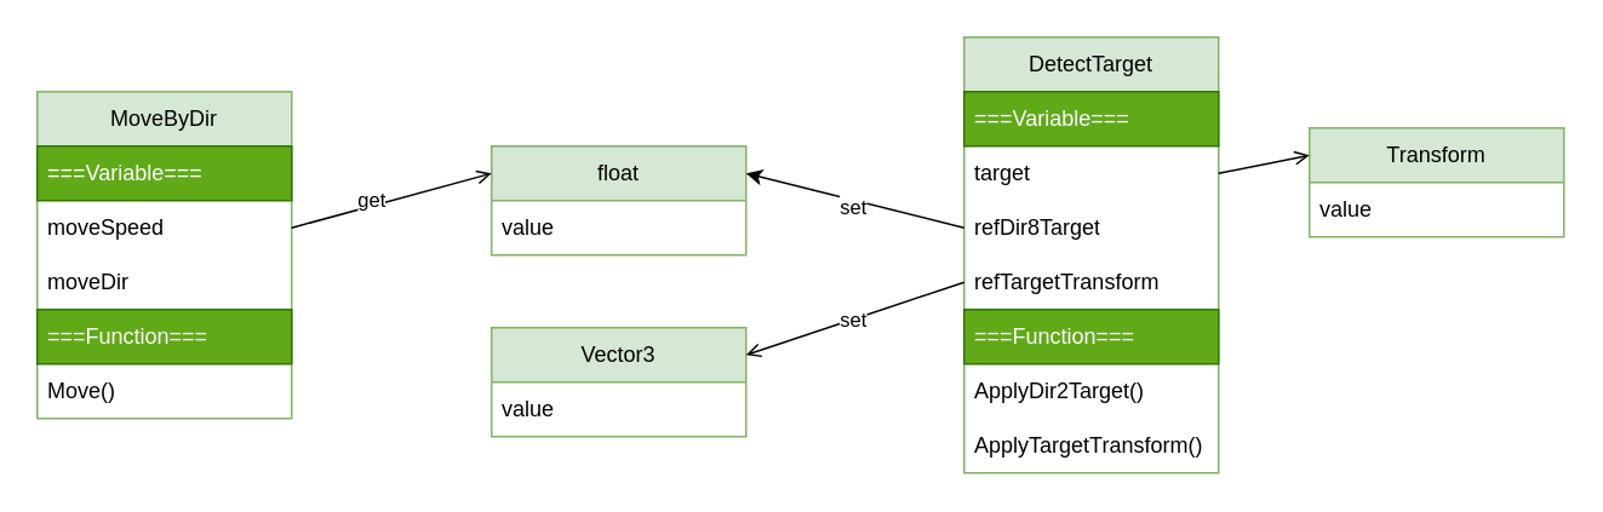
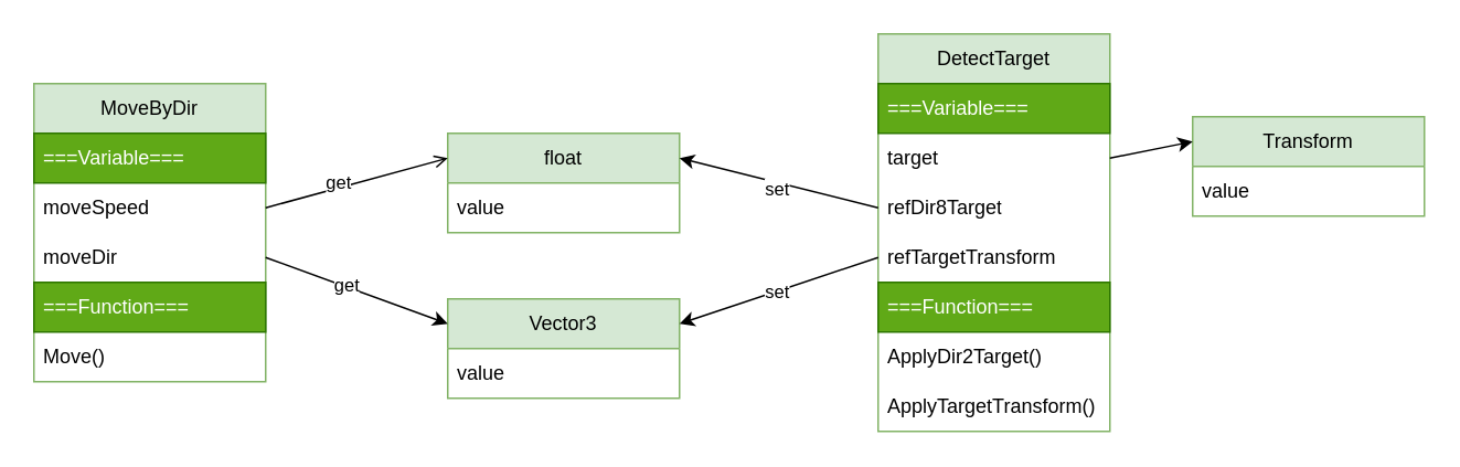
  <mxCell id="0" />
  <mxCell id="1" parent="0" />
  <mxCell id="2" value="MoveByDir" style="swimlane;fontStyle=0;childLayout=stackLayout;horizontal=1;startSize=30;horizontalStack=0;resizeParent=1;resizeParentMax=0;resizeLast=0;collapsible=1;marginBottom=0;whiteSpace=wrap;html=1;fillColor=#d5e8d4;strokeColor=#82b366;" parent="1" vertex="1"><mxGeometry x="20" y="50" width="140" height="180" as="geometry" /></mxCell>
  <mxCell id="3" value="===Variable===" style="text;strokeColor=#2D7600;fillColor=#60a917;align=left;verticalAlign=middle;spacingLeft=4;spacingRight=4;overflow=hidden;points=[[0,0.5],[1,0.5]];portConstraint=eastwest;rotatable=0;whiteSpace=wrap;html=1;fontColor=#ffffff;" parent="2" vertex="1"><mxGeometry y="30" width="140" height="30" as="geometry" /></mxCell>
  <mxCell id="4" value="moveSpeed" style="text;strokeColor=none;fillColor=none;align=left;verticalAlign=middle;spacingLeft=4;spacingRight=4;overflow=hidden;points=[[0,0.5],[1,0.5]];portConstraint=eastwest;rotatable=0;whiteSpace=wrap;html=1;" parent="2" vertex="1"><mxGeometry y="60" width="140" height="30" as="geometry" /></mxCell>
  <mxCell id="5" value="moveDir" style="text;strokeColor=none;fillColor=none;align=left;verticalAlign=middle;spacingLeft=4;spacingRight=4;overflow=hidden;points=[[0,0.5],[1,0.5]];portConstraint=eastwest;rotatable=0;whiteSpace=wrap;html=1;" parent="2" vertex="1"><mxGeometry y="90" width="140" height="30" as="geometry" /></mxCell>
  <mxCell id="6" value="===Function===" style="text;strokeColor=#2D7600;fillColor=#60a917;align=left;verticalAlign=middle;spacingLeft=4;spacingRight=4;overflow=hidden;points=[[0,0.5],[1,0.5]];portConstraint=eastwest;rotatable=0;whiteSpace=wrap;html=1;fontColor=#ffffff;" parent="2" vertex="1"><mxGeometry y="120" width="140" height="30" as="geometry" /></mxCell>
  <mxCell id="7" value="Move()" style="text;strokeColor=none;fillColor=none;align=left;verticalAlign=middle;spacingLeft=4;spacingRight=4;overflow=hidden;points=[[0,0.5],[1,0.5]];portConstraint=eastwest;rotatable=0;whiteSpace=wrap;html=1;" parent="2" vertex="1"><mxGeometry y="150" width="140" height="30" as="geometry" /></mxCell>
  <mxCell id="8" value="DetectTarget" style="swimlane;fontStyle=0;childLayout=stackLayout;horizontal=1;startSize=30;horizontalStack=0;resizeParent=1;resizeParentMax=0;resizeLast=0;collapsible=1;marginBottom=0;whiteSpace=wrap;html=1;fillColor=#d5e8d4;strokeColor=#82b366;" parent="1" vertex="1"><mxGeometry x="530" y="20" width="140" height="240" as="geometry" /></mxCell>
  <mxCell id="9" value="===Variable===" style="text;strokeColor=#2D7600;fillColor=#60a917;align=left;verticalAlign=middle;spacingLeft=4;spacingRight=4;overflow=hidden;points=[[0,0.5],[1,0.5]];portConstraint=eastwest;rotatable=0;whiteSpace=wrap;html=1;fontColor=#ffffff;" parent="8" vertex="1"><mxGeometry y="30" width="140" height="30" as="geometry" /></mxCell>
  <mxCell id="10" value="target" style="text;strokeColor=none;fillColor=none;align=left;verticalAlign=middle;spacingLeft=4;spacingRight=4;overflow=hidden;points=[[0,0.5],[1,0.5]];portConstraint=eastwest;rotatable=0;whiteSpace=wrap;html=1;" parent="8" vertex="1"><mxGeometry y="60" width="140" height="30" as="geometry" /></mxCell>
  <mxCell id="11" value="refDir8Target" style="text;strokeColor=none;fillColor=none;align=left;verticalAlign=middle;spacingLeft=4;spacingRight=4;overflow=hidden;points=[[0,0.5],[1,0.5]];portConstraint=eastwest;rotatable=0;whiteSpace=wrap;html=1;" parent="8" vertex="1"><mxGeometry y="90" width="140" height="30" as="geometry" /></mxCell>
  <mxCell id="12" value="refTargetTransform" style="text;strokeColor=none;fillColor=none;align=left;verticalAlign=middle;spacingLeft=4;spacingRight=4;overflow=hidden;points=[[0,0.5],[1,0.5]];portConstraint=eastwest;rotatable=0;whiteSpace=wrap;html=1;" parent="8" vertex="1"><mxGeometry y="120" width="140" height="30" as="geometry" /></mxCell>
  <mxCell id="13" value="===Function===" style="text;strokeColor=#2D7600;fillColor=#60a917;align=left;verticalAlign=middle;spacingLeft=4;spacingRight=4;overflow=hidden;points=[[0,0.5],[1,0.5]];portConstraint=eastwest;rotatable=0;whiteSpace=wrap;html=1;fontColor=#ffffff;" parent="8" vertex="1"><mxGeometry y="150" width="140" height="30" as="geometry" /></mxCell>
  <mxCell id="14" value="ApplyDir2Target()" style="text;strokeColor=none;fillColor=none;align=left;verticalAlign=middle;spacingLeft=4;spacingRight=4;overflow=hidden;points=[[0,0.5],[1,0.5]];portConstraint=eastwest;rotatable=0;whiteSpace=wrap;html=1;" parent="8" vertex="1"><mxGeometry y="180" width="140" height="30" as="geometry" /></mxCell>
  <mxCell id="15" value="ApplyTargetTransform()" style="text;strokeColor=none;fillColor=none;align=left;verticalAlign=middle;spacingLeft=4;spacingRight=4;overflow=hidden;points=[[0,0.5],[1,0.5]];portConstraint=eastwest;rotatable=0;whiteSpace=wrap;html=1;" parent="8" vertex="1"><mxGeometry y="210" width="140" height="30" as="geometry" /></mxCell>
  <mxCell id="16" value="Vector3" style="swimlane;fontStyle=0;childLayout=stackLayout;horizontal=1;startSize=30;horizontalStack=0;resizeParent=1;resizeParentMax=0;resizeLast=0;collapsible=1;marginBottom=0;whiteSpace=wrap;html=1;fillColor=#d5e8d4;strokeColor=#82b366;" parent="1" vertex="1"><mxGeometry x="270" y="180" width="140" height="60" as="geometry" /></mxCell>
  <mxCell id="17" value="value" style="text;strokeColor=none;fillColor=none;align=left;verticalAlign=middle;spacingLeft=4;spacingRight=4;overflow=hidden;points=[[0,0.5],[1,0.5]];portConstraint=eastwest;rotatable=0;whiteSpace=wrap;html=1;" parent="16" vertex="1"><mxGeometry y="30" width="140" height="30" as="geometry" /></mxCell>
  <mxCell id="18" value="float" style="swimlane;fontStyle=0;childLayout=stackLayout;horizontal=1;startSize=30;horizontalStack=0;resizeParent=1;resizeParentMax=0;resizeLast=0;collapsible=1;marginBottom=0;whiteSpace=wrap;html=1;fillColor=#d5e8d4;strokeColor=#82b366;" parent="1" vertex="1"><mxGeometry x="270" y="80" width="140" height="60" as="geometry" /></mxCell>
  <mxCell id="19" value="value" style="text;strokeColor=none;fillColor=none;align=left;verticalAlign=middle;spacingLeft=4;spacingRight=4;overflow=hidden;points=[[0,0.5],[1,0.5]];portConstraint=eastwest;rotatable=0;whiteSpace=wrap;html=1;" parent="18" vertex="1"><mxGeometry y="30" width="140" height="30" as="geometry" /></mxCell>
  <mxCell id="20" value="Transform" style="swimlane;fontStyle=0;childLayout=stackLayout;horizontal=1;startSize=30;horizontalStack=0;resizeParent=1;resizeParentMax=0;resizeLast=0;collapsible=1;marginBottom=0;whiteSpace=wrap;html=1;fillColor=#d5e8d4;strokeColor=#82b366;" parent="1" vertex="1"><mxGeometry x="720" y="70" width="140" height="60" as="geometry" /></mxCell>
  <mxCell id="21" value="value" style="text;strokeColor=none;fillColor=none;align=left;verticalAlign=middle;spacingLeft=4;spacingRight=4;overflow=hidden;points=[[0,0.5],[1,0.5]];portConstraint=eastwest;rotatable=0;whiteSpace=wrap;html=1;" parent="20" vertex="1"><mxGeometry y="30" width="140" height="30" as="geometry" /></mxCell>
- <mxCell id="22" value="" style="endArrow=open;html=1;rounded=0;exitX=1;exitY=0.5;exitDx=0;exitDy=0;entryX=0;entryY=0.25;entryDx=0;entryDy=0;" parent="1" source="10" target="20" edge="1"><mxGeometry width="50" height="50" relative="1" as="geometry"><mxPoint x="710" y="70" as="sourcePoint" /><mxPoint x="760" y="20" as="targetPoint" /></mxGeometry></mxCell>
+ <mxCell id="22" value="" style="endArrow=classic;html=1;rounded=0;exitX=1;exitY=0.5;exitDx=0;exitDy=0;entryX=0;entryY=0.25;entryDx=0;entryDy=0;" parent="1" source="10" target="20" edge="1"><mxGeometry width="50" height="50" relative="1" as="geometry"><mxPoint x="710" y="70" as="sourcePoint" /><mxPoint x="760" y="20" as="targetPoint" /></mxGeometry></mxCell>
+ <mxCell id="23" value="" style="endArrow=classic;html=1;rounded=0;exitX=1;exitY=0.5;exitDx=0;exitDy=0;entryX=0;entryY=0.25;entryDx=0;entryDy=0;" parent="1" source="5" target="16" edge="1"><mxGeometry width="50" height="50" relative="1" as="geometry"><mxPoint x="190" y="110" as="sourcePoint" /><mxPoint x="240" y="60" as="targetPoint" /></mxGeometry></mxCell>
+ <mxCell id="24" value="get" style="edgeLabel;html=1;align=center;verticalAlign=middle;resizable=0;points=[];" parent="23" vertex="1" connectable="0"><mxGeometry x="-0.136" y="1" relative="1" as="geometry"><mxPoint as="offset" /></mxGeometry></mxCell>
  <mxCell id="25" value="" style="endArrow=open;html=1;rounded=0;exitX=1;exitY=0.5;exitDx=0;exitDy=0;entryX=0;entryY=0.25;entryDx=0;entryDy=0;" parent="1" source="4" target="18" edge="1"><mxGeometry width="50" height="50" relative="1" as="geometry"><mxPoint x="170" y="30" as="sourcePoint" /><mxPoint x="220" y="-20" as="targetPoint" /></mxGeometry></mxCell>
  <mxCell id="26" value="get" style="edgeLabel;html=1;align=center;verticalAlign=middle;resizable=0;points=[];" parent="25" vertex="1" connectable="0"><mxGeometry x="-0.199" y="4" relative="1" as="geometry"><mxPoint as="offset" /></mxGeometry></mxCell>
  <mxCell id="27" value="" style="endArrow=classic;html=1;rounded=0;exitX=0;exitY=0.5;exitDx=0;exitDy=0;entryX=1;entryY=0.25;entryDx=0;entryDy=0;" parent="1" source="11" target="18" edge="1"><mxGeometry width="50" height="50" relative="1" as="geometry"><mxPoint x="420" y="80" as="sourcePoint" /><mxPoint x="470" y="30" as="targetPoint" /></mxGeometry></mxCell>
  <mxCell id="28" value="set" style="edgeLabel;html=1;align=center;verticalAlign=middle;resizable=0;points=[];" parent="27" vertex="1" connectable="0"><mxGeometry y="4" relative="1" as="geometry"><mxPoint as="offset" /></mxGeometry></mxCell>
- <mxCell id="29" value="" style="endArrow=open;html=1;rounded=0;exitX=0;exitY=0.5;exitDx=0;exitDy=0;entryX=1;entryY=0.25;entryDx=0;entryDy=0;" parent="1" source="12" target="16" edge="1"><mxGeometry width="50" height="50" relative="1" as="geometry"><mxPoint x="480" y="190" as="sourcePoint" /><mxPoint x="530" y="140" as="targetPoint" /></mxGeometry></mxCell>
+ <mxCell id="29" value="" style="endArrow=classic;html=1;rounded=0;exitX=0;exitY=0.5;exitDx=0;exitDy=0;entryX=1;entryY=0.25;entryDx=0;entryDy=0;" parent="1" source="12" target="16" edge="1"><mxGeometry width="50" height="50" relative="1" as="geometry"><mxPoint x="480" y="190" as="sourcePoint" /><mxPoint x="530" y="140" as="targetPoint" /></mxGeometry></mxCell>
  <mxCell id="30" value="set" style="edgeLabel;html=1;align=center;verticalAlign=middle;resizable=0;points=[];" parent="29" vertex="1" connectable="0"><mxGeometry x="0.02" y="1" relative="1" as="geometry"><mxPoint y="-1" as="offset" /></mxGeometry></mxCell>
